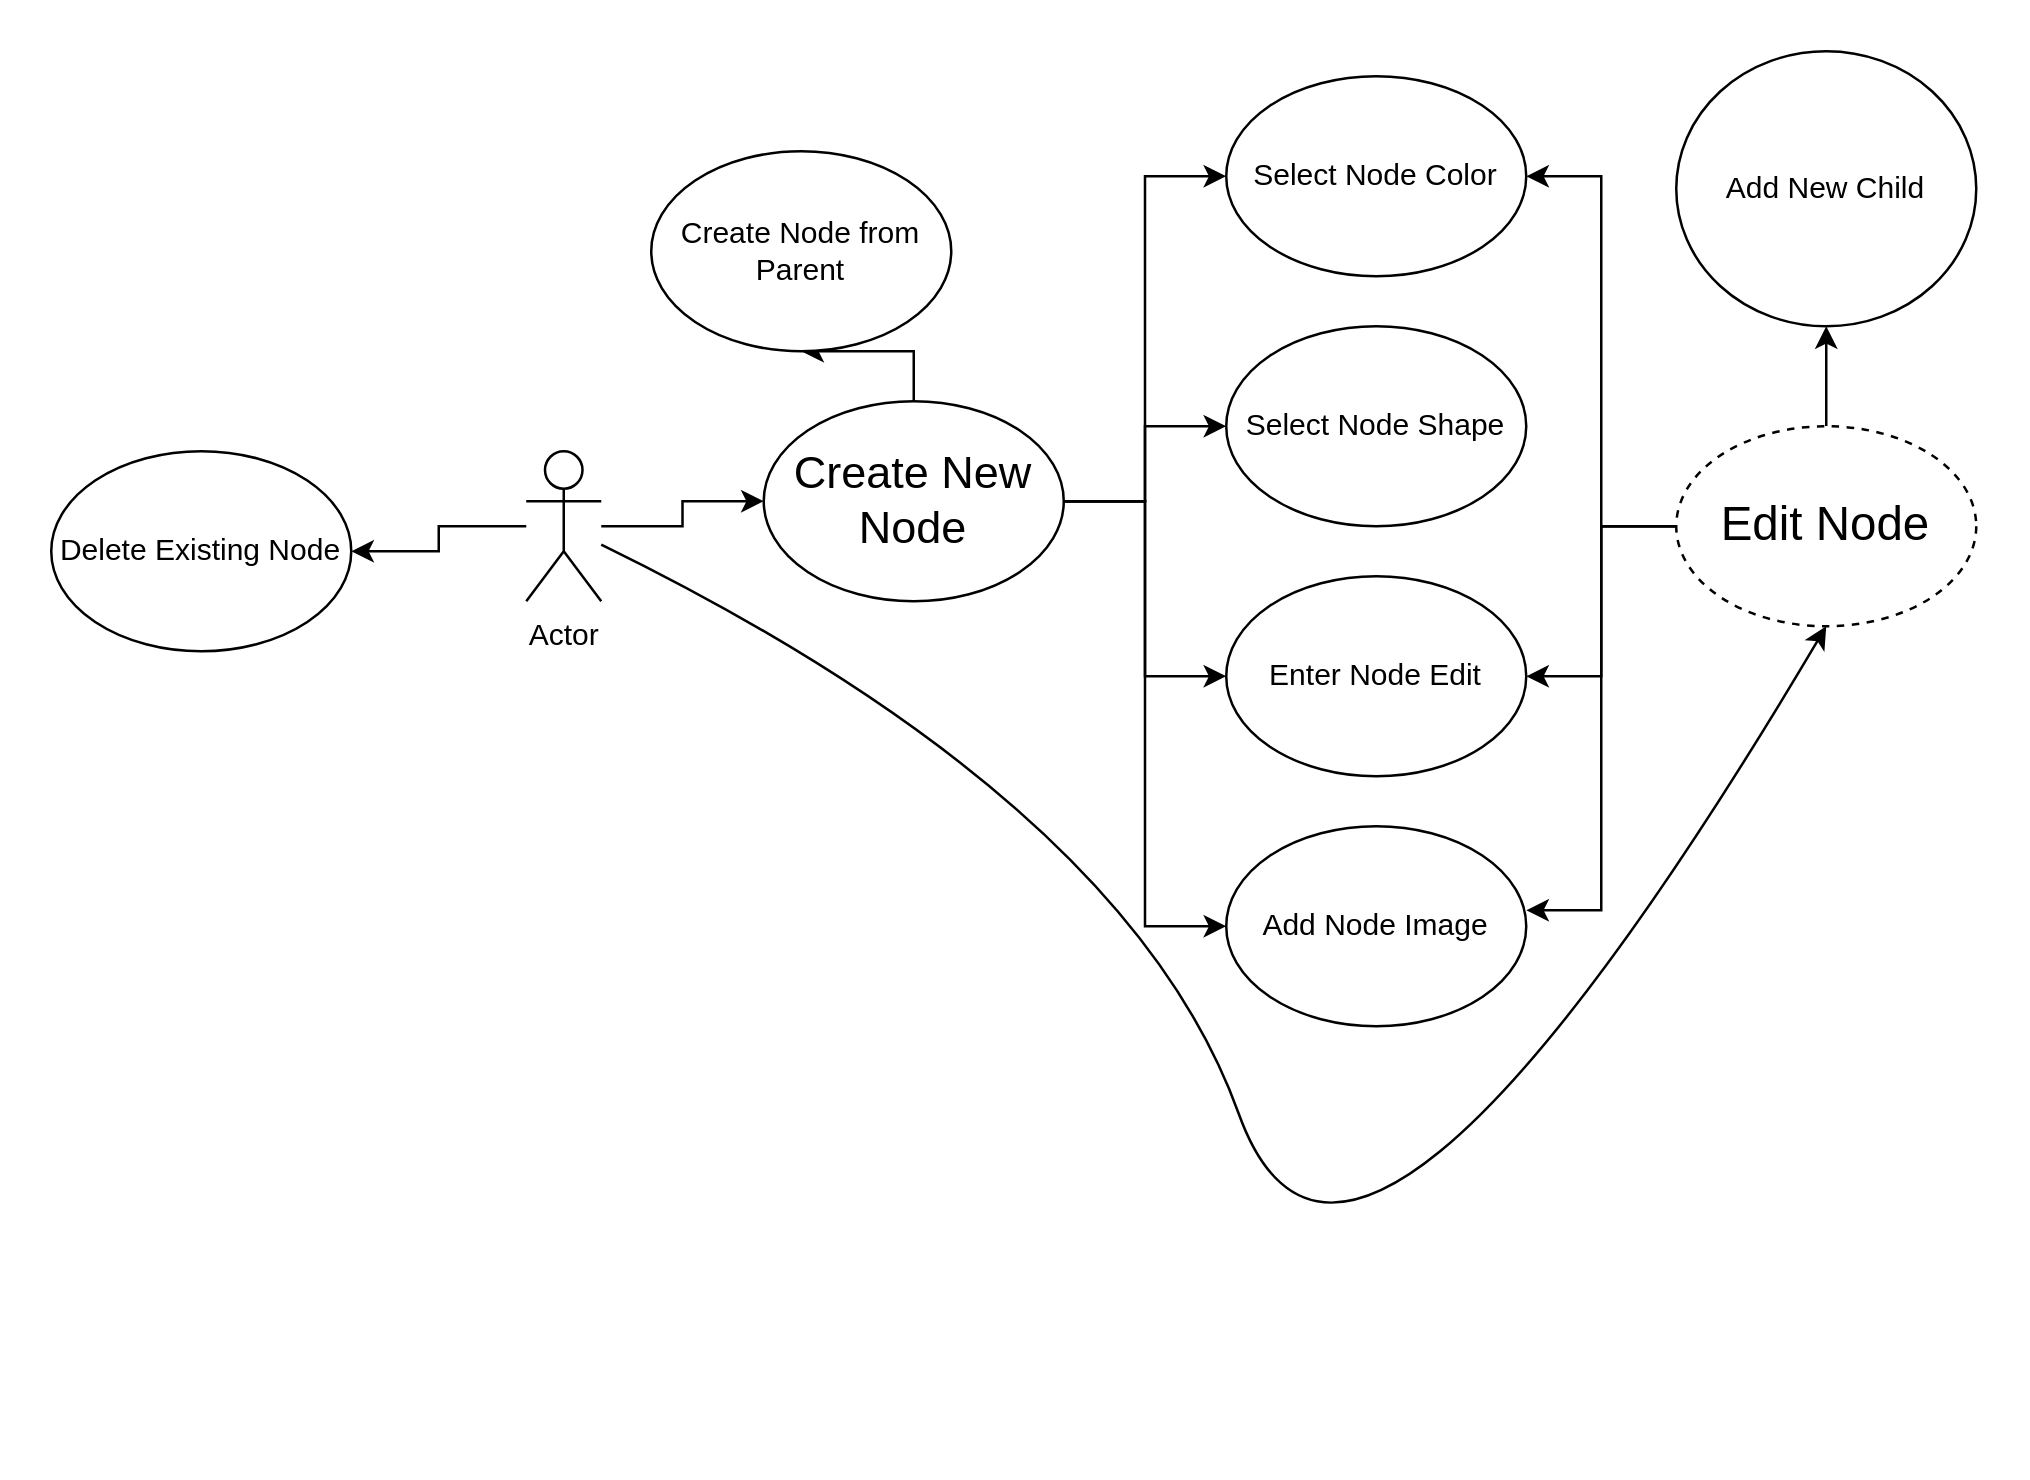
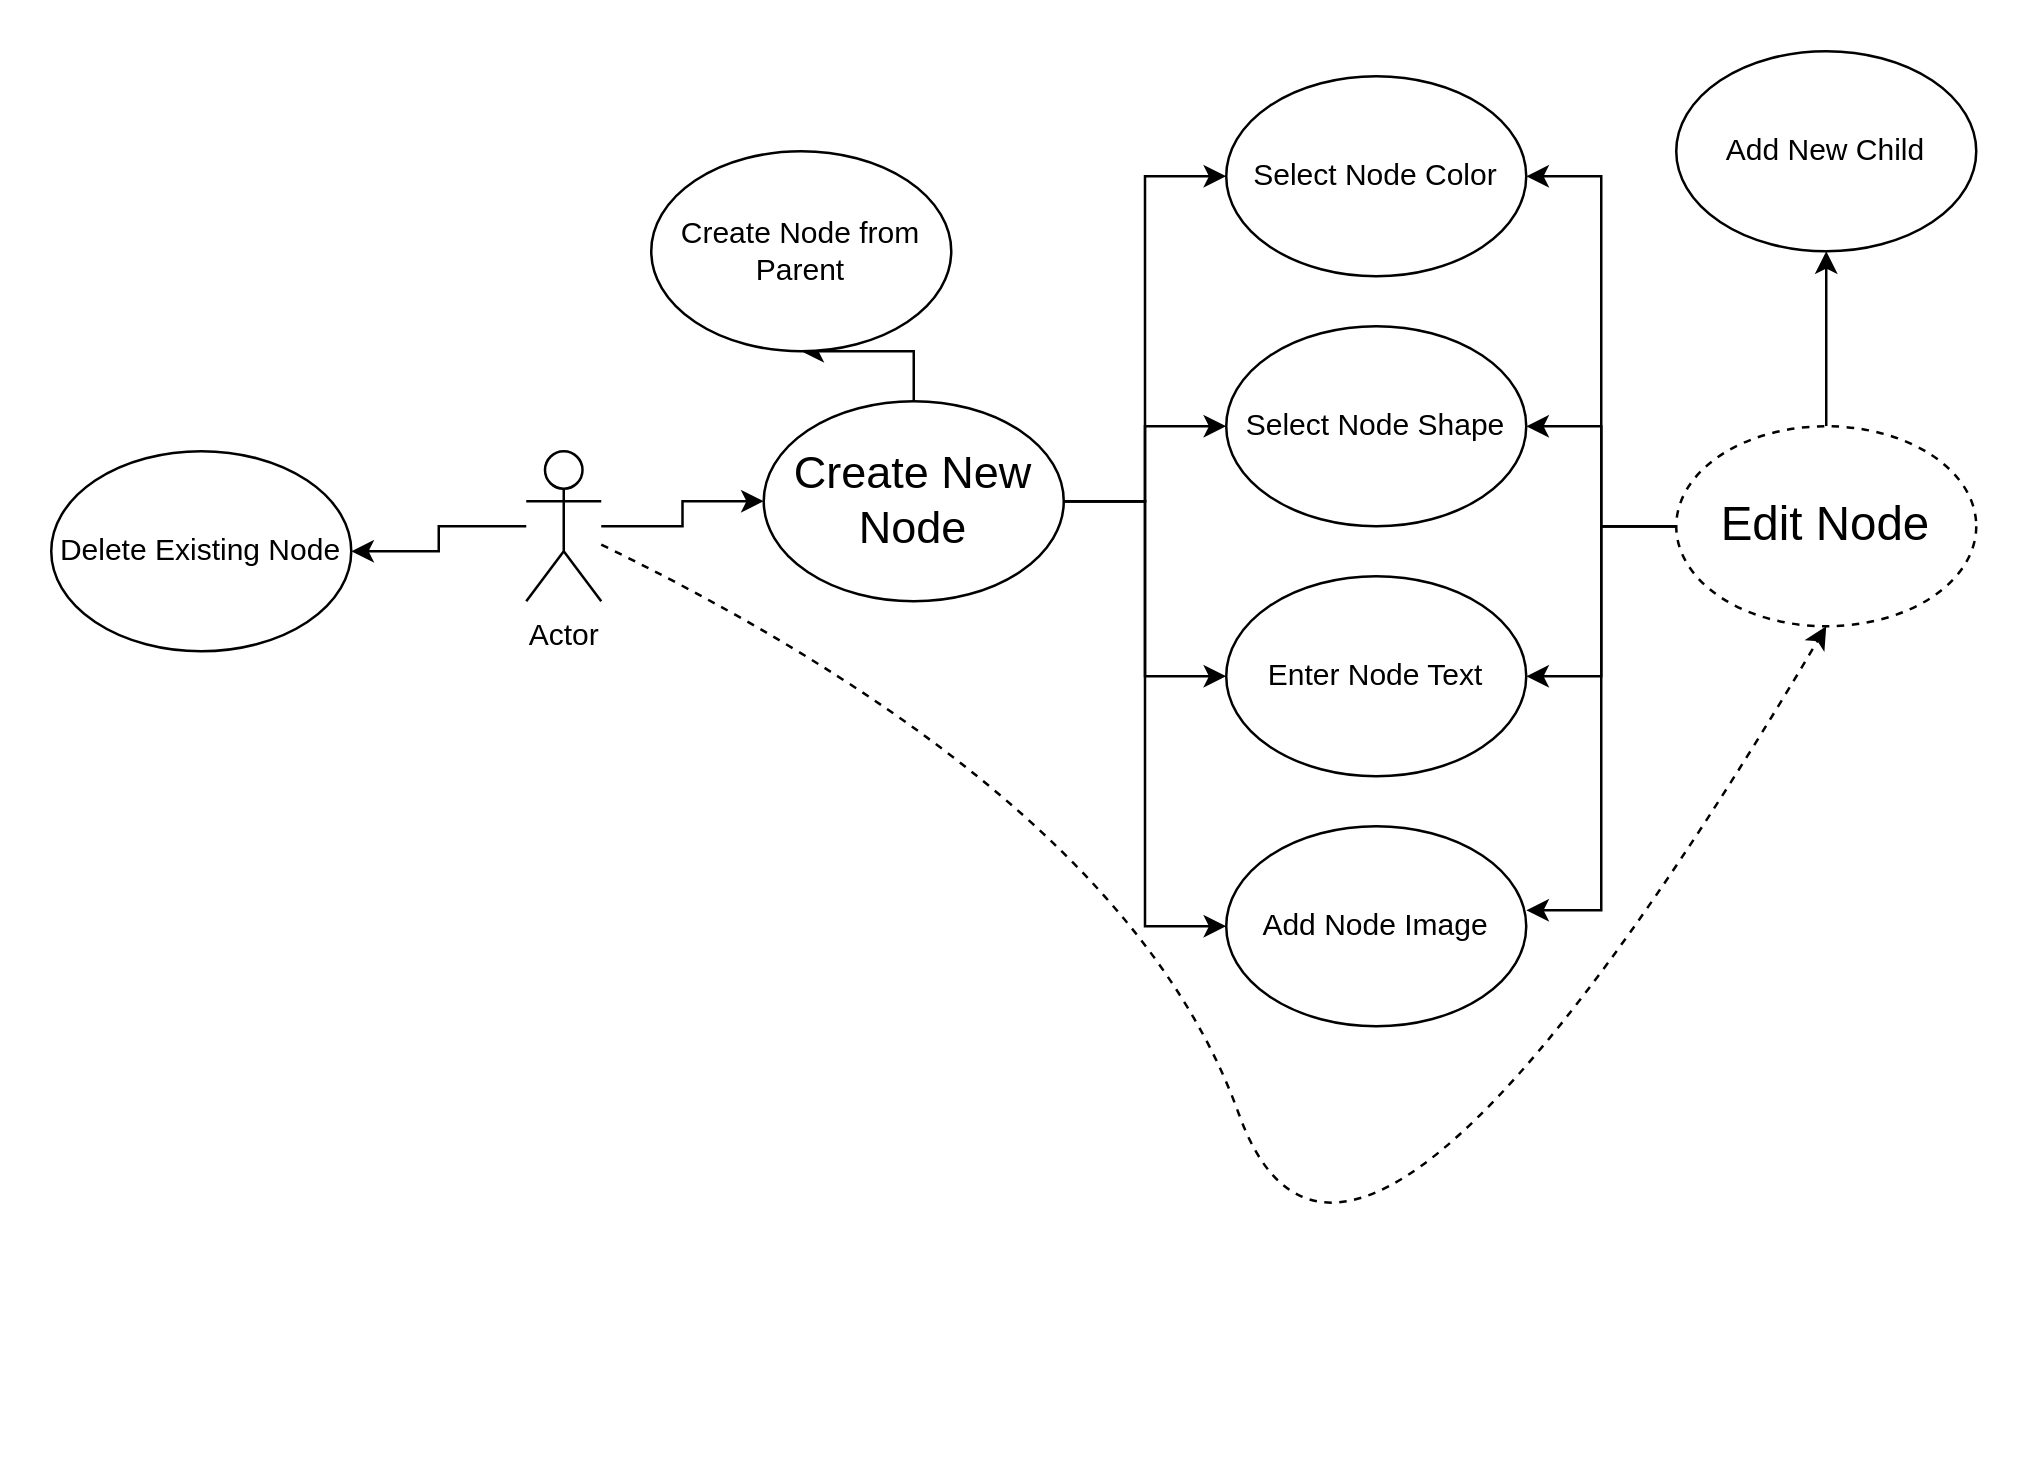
  <mxCell id="0" />
  <mxCell id="1" parent="0" />
  <mxCell id="2" style="edgeStyle=orthogonalEdgeStyle;rounded=0;orthogonalLoop=1;jettySize=auto;html=1;entryX=0;entryY=0.5;entryDx=0;entryDy=0;" edge="1" parent="1" source="4" target="10"><mxGeometry relative="1" as="geometry" /></mxCell>
  <mxCell id="3" style="edgeStyle=orthogonalEdgeStyle;rounded=0;orthogonalLoop=1;jettySize=auto;html=1;entryX=1;entryY=0.5;entryDx=0;entryDy=0;" edge="1" parent="1" source="4" target="16"><mxGeometry relative="1" as="geometry" /></mxCell>
  <mxCell id="4" value="Actor" style="shape=umlActor;verticalLabelPosition=bottom;verticalAlign=top;html=1;outlineConnect=0;" vertex="1" parent="1"><mxGeometry x="210" y="180" width="30" height="60" as="geometry" /></mxCell>
  <mxCell id="5" style="edgeStyle=orthogonalEdgeStyle;rounded=0;orthogonalLoop=1;jettySize=auto;html=1;entryX=0;entryY=0.5;entryDx=0;entryDy=0;" edge="1" parent="1" source="10" target="11"><mxGeometry relative="1" as="geometry" /></mxCell>
  <mxCell id="6" style="edgeStyle=orthogonalEdgeStyle;rounded=0;orthogonalLoop=1;jettySize=auto;html=1;entryX=0;entryY=0.5;entryDx=0;entryDy=0;" edge="1" parent="1" source="10" target="13"><mxGeometry relative="1" as="geometry" /></mxCell>
  <mxCell id="7" style="edgeStyle=orthogonalEdgeStyle;rounded=0;orthogonalLoop=1;jettySize=auto;html=1;entryX=0;entryY=0.5;entryDx=0;entryDy=0;" edge="1" parent="1" source="10" target="14"><mxGeometry relative="1" as="geometry" /></mxCell>
  <mxCell id="8" style="edgeStyle=orthogonalEdgeStyle;rounded=0;orthogonalLoop=1;jettySize=auto;html=1;entryX=0;entryY=0.5;entryDx=0;entryDy=0;" edge="1" parent="1" source="10" target="15"><mxGeometry relative="1" as="geometry" /></mxCell>
  <mxCell id="9" style="edgeStyle=orthogonalEdgeStyle;rounded=0;orthogonalLoop=1;jettySize=auto;html=1;entryX=0.5;entryY=1;entryDx=0;entryDy=0;" edge="1" parent="1" source="10" target="12"><mxGeometry relative="1" as="geometry" /></mxCell>
  <mxCell id="10" value="&lt;font style=&quot;font-size: 18px;&quot;&gt;Create New Node&lt;/font&gt;" style="ellipse;whiteSpace=wrap;html=1;" vertex="1" parent="1"><mxGeometry x="305" y="160" width="120" height="80" as="geometry" /></mxCell>
  <mxCell id="11" value="Select Node Color" style="ellipse;whiteSpace=wrap;html=1;" vertex="1" parent="1"><mxGeometry x="490" y="30" width="120" height="80" as="geometry" /></mxCell>
  <mxCell id="12" value="Create Node from Parent" style="ellipse;whiteSpace=wrap;html=1;" vertex="1" parent="1"><mxGeometry x="260" y="60" width="120" height="80" as="geometry" /></mxCell>
  <mxCell id="13" value="Select Node Shape" style="ellipse;whiteSpace=wrap;html=1;" vertex="1" parent="1"><mxGeometry x="490" y="130" width="120" height="80" as="geometry" /></mxCell>
- <mxCell id="14" value="Enter Node Edit" style="ellipse;whiteSpace=wrap;html=1;" vertex="1" parent="1"><mxGeometry x="490" y="230" width="120" height="80" as="geometry" /></mxCell>
+ <mxCell id="14" value="Enter Node Text" style="ellipse;whiteSpace=wrap;html=1;" vertex="1" parent="1"><mxGeometry x="490" y="230" width="120" height="80" as="geometry" /></mxCell>
  <mxCell id="15" value="Add Node Image" style="ellipse;whiteSpace=wrap;html=1;" vertex="1" parent="1"><mxGeometry x="490" y="330" width="120" height="80" as="geometry" /></mxCell>
  <mxCell id="16" value="Delete Existing Node" style="ellipse;whiteSpace=wrap;html=1;" vertex="1" parent="1"><mxGeometry x="20" y="180" width="120" height="80" as="geometry" /></mxCell>
  <mxCell id="17" style="edgeStyle=orthogonalEdgeStyle;rounded=0;orthogonalLoop=1;jettySize=auto;html=1;entryX=1;entryY=0.5;entryDx=0;entryDy=0;" edge="1" parent="1" source="21" target="11"><mxGeometry relative="1" as="geometry" /></mxCell>
+ <mxCell id="18" style="edgeStyle=orthogonalEdgeStyle;rounded=0;orthogonalLoop=1;jettySize=auto;html=1;entryX=1;entryY=0.5;entryDx=0;entryDy=0;" edge="1" parent="1" source="21" target="13"><mxGeometry relative="1" as="geometry" /></mxCell>
  <mxCell id="19" style="edgeStyle=orthogonalEdgeStyle;rounded=0;orthogonalLoop=1;jettySize=auto;html=1;entryX=1;entryY=0.5;entryDx=0;entryDy=0;" edge="1" parent="1" source="21" target="14"><mxGeometry relative="1" as="geometry" /></mxCell>
  <mxCell id="20" style="edgeStyle=orthogonalEdgeStyle;rounded=0;orthogonalLoop=1;jettySize=auto;html=1;entryX=0.5;entryY=1;entryDx=0;entryDy=0;" edge="1" parent="1" source="21" target="23"><mxGeometry relative="1" as="geometry" /></mxCell>
  <mxCell id="21" value="&lt;font style=&quot;font-size: 19px;&quot;&gt;Edit Node&lt;/font&gt;" style="ellipse;whiteSpace=wrap;html=1;dashed=1;" vertex="1" parent="1"><mxGeometry x="670" y="170" width="120" height="80" as="geometry" /></mxCell>
  <mxCell id="22" style="edgeStyle=orthogonalEdgeStyle;rounded=0;orthogonalLoop=1;jettySize=auto;html=1;entryX=1;entryY=0.42;entryDx=0;entryDy=0;entryPerimeter=0;" edge="1" parent="1" source="21" target="15"><mxGeometry relative="1" as="geometry" /></mxCell>
- <mxCell id="23" value="Add New Child" style="ellipse;whiteSpace=wrap;html=1;" vertex="1" parent="1"><mxGeometry x="670" y="20" width="120" height="110" as="geometry" /></mxCell>
- <mxCell id="24" value="" style="curved=1;endArrow=classic;html=1;rounded=0;entryX=0.5;entryY=1;entryDx=0;entryDy=0;" edge="1" parent="1" source="4" target="21"><mxGeometry width="50" height="50" relative="1" as="geometry"><mxPoint x="400" y="320" as="sourcePoint" /><mxPoint x="450" y="270" as="targetPoint" /><Array as="points"><mxPoint x="450" y="320" /><mxPoint x="540" y="570" /></Array></mxGeometry></mxCell>
+ <mxCell id="23" value="Add New Child" style="ellipse;whiteSpace=wrap;html=1;" vertex="1" parent="1"><mxGeometry x="670" y="20" width="120" height="80" as="geometry" /></mxCell>
+ <mxCell id="24" value="" style="curved=1;endArrow=classic;html=1;rounded=0;entryX=0.5;entryY=1;entryDx=0;entryDy=0;dashed=1;" edge="1" parent="1" source="4" target="21"><mxGeometry width="50" height="50" relative="1" as="geometry"><mxPoint x="400" y="320" as="sourcePoint" /><mxPoint x="450" y="270" as="targetPoint" /><Array as="points"><mxPoint x="450" y="320" /><mxPoint x="540" y="570" /></Array></mxGeometry></mxCell>
